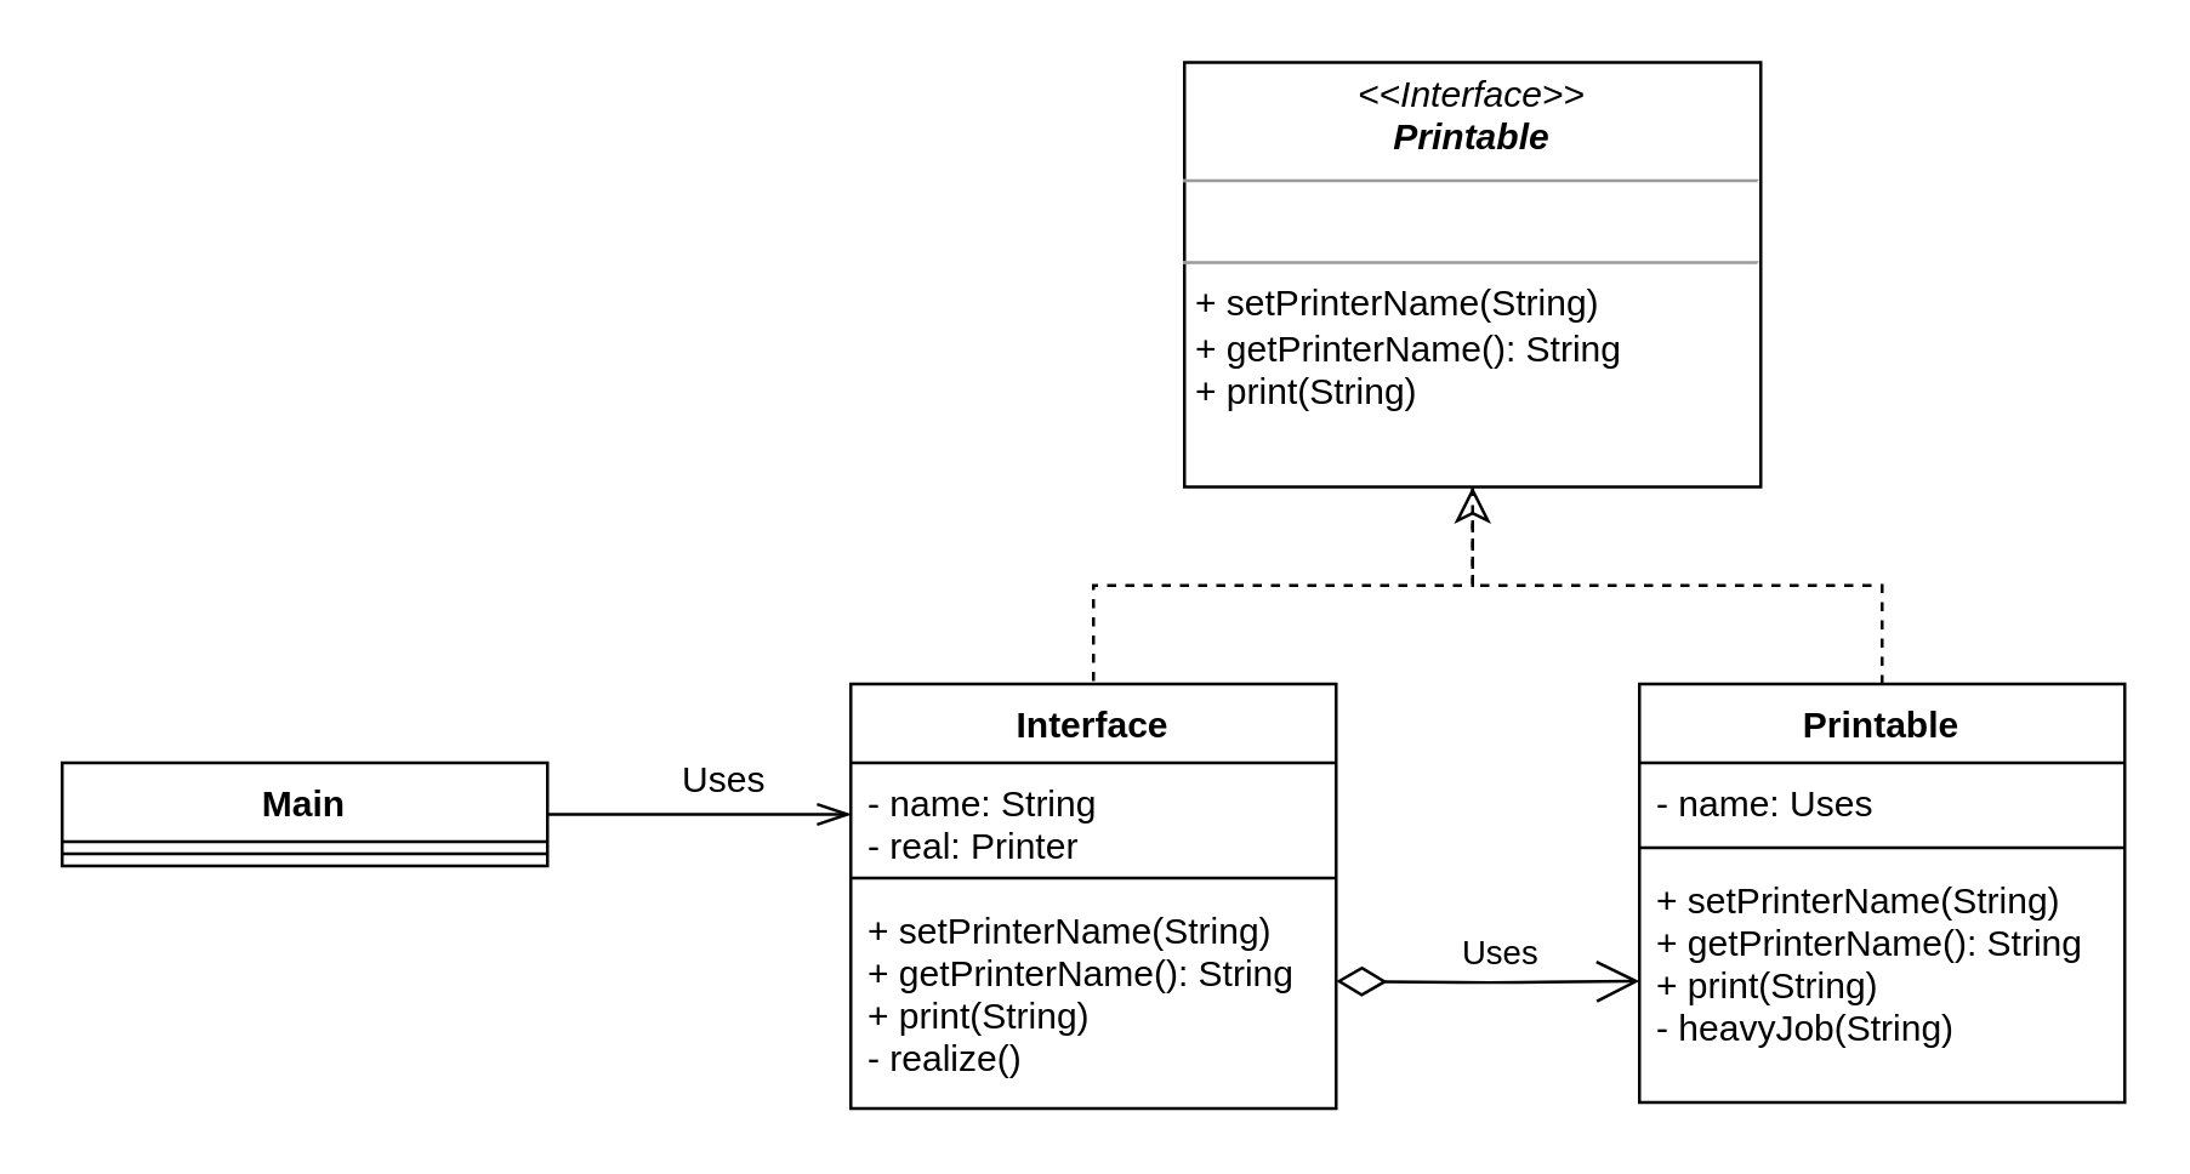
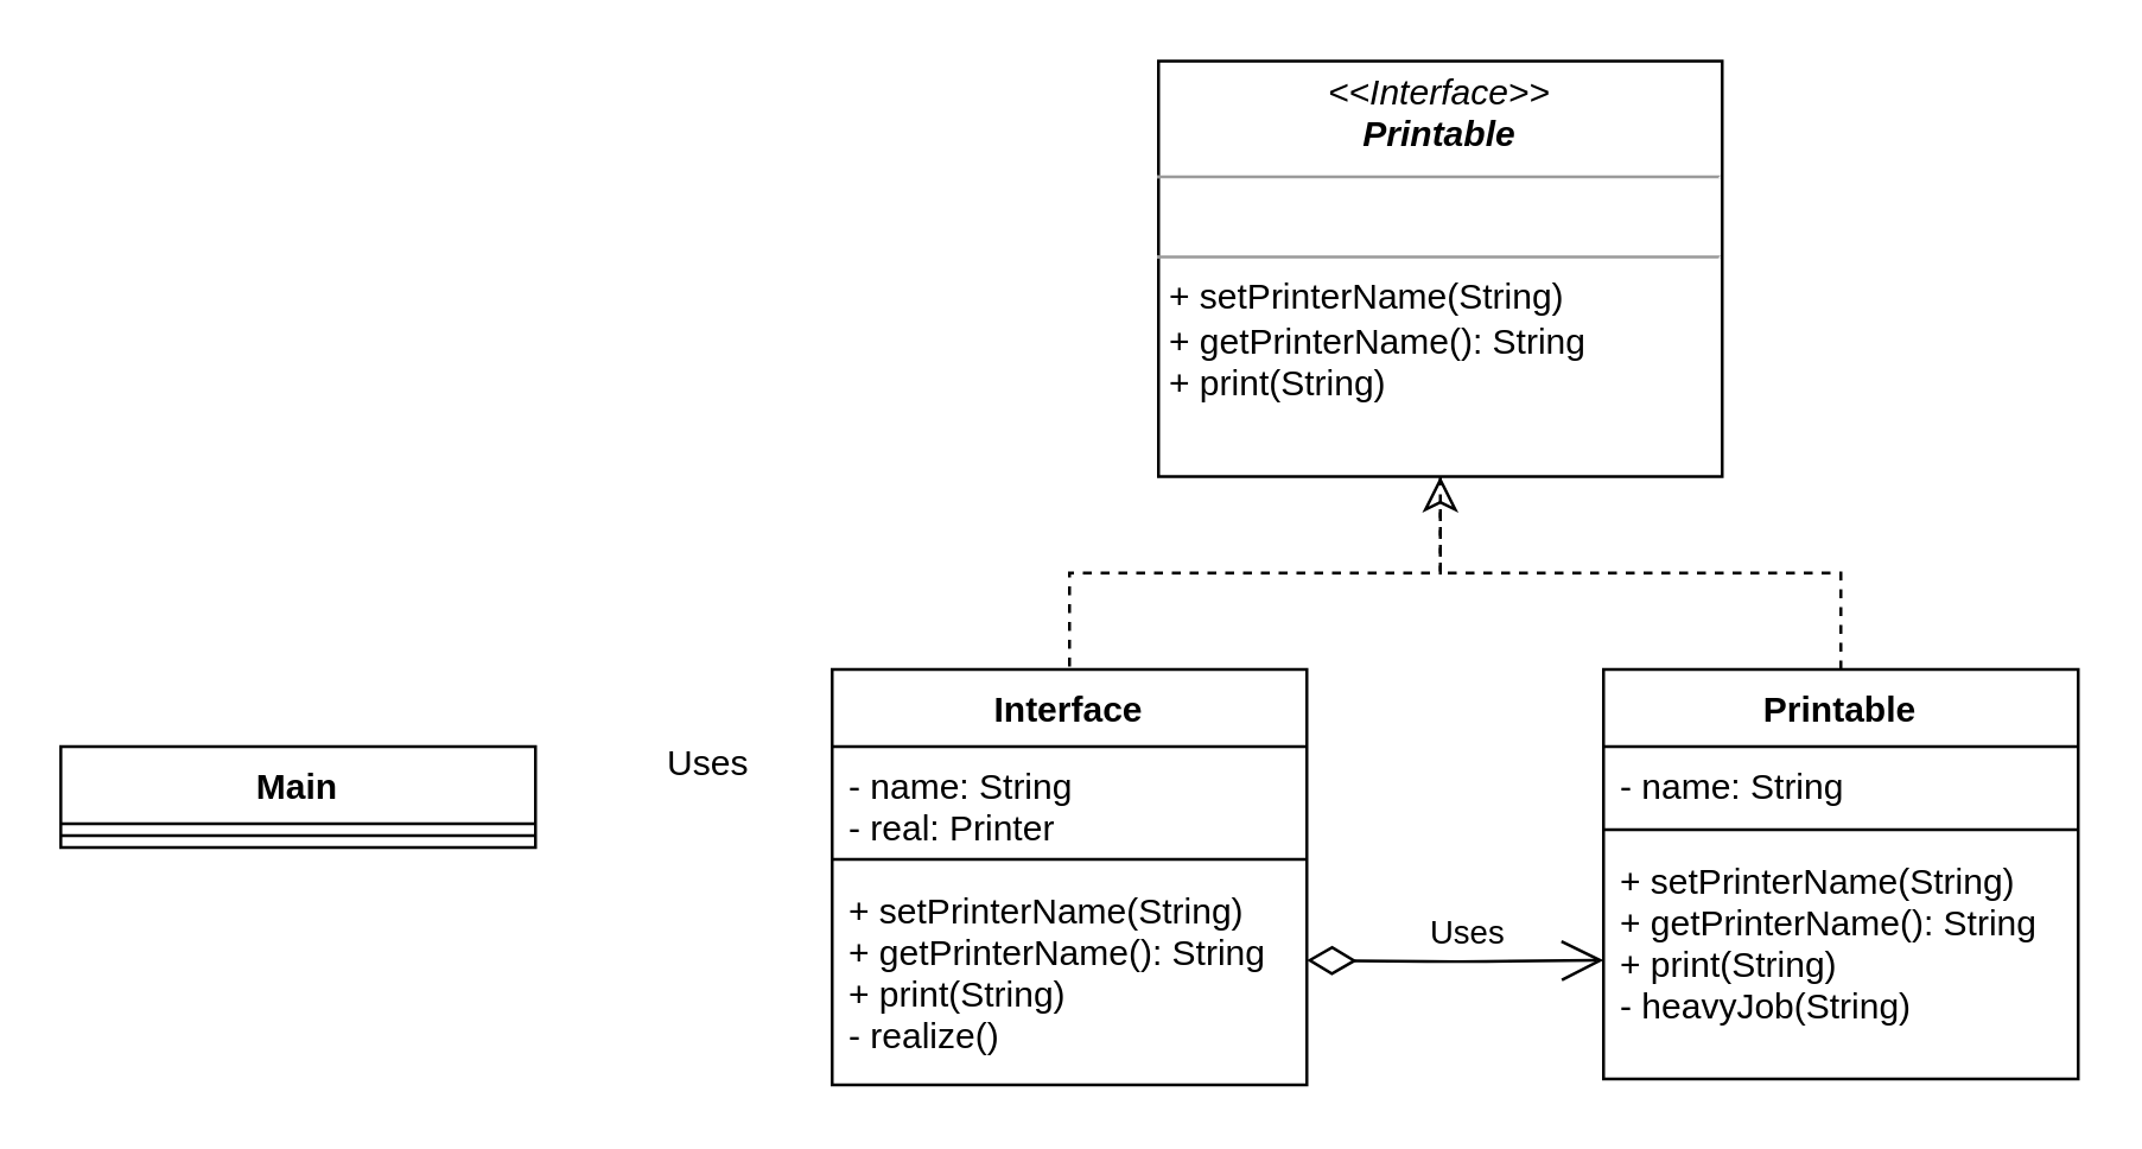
  <mxCell id="0" />
  <mxCell id="1" parent="0" />
- <mxCell id="2" style="edgeStyle=orthogonalEdgeStyle;rounded=0;orthogonalLoop=1;jettySize=auto;html=1;entryX=0;entryY=0.5;entryDx=0;entryDy=0;endArrow=openThin;endFill=0;endSize=9;" edge="1" parent="1" source="3" target="8"><mxGeometry relative="1" as="geometry" /></mxCell>
  <mxCell id="3" value="Main" style="swimlane;fontStyle=1;align=center;verticalAlign=top;childLayout=stackLayout;horizontal=1;startSize=26;horizontalStack=0;resizeParent=1;resizeParentMax=0;resizeLast=0;collapsible=1;marginBottom=0;" vertex="1" parent="1"><mxGeometry x="20" y="251" width="160" height="34" as="geometry" /></mxCell>
  <mxCell id="4" value="" style="line;strokeWidth=1;fillColor=none;align=left;verticalAlign=middle;spacingTop=-1;spacingLeft=3;spacingRight=3;rotatable=0;labelPosition=right;points=[];portConstraint=eastwest;" vertex="1" parent="3"><mxGeometry y="26" width="160" height="8" as="geometry" /></mxCell>
  <mxCell id="5" style="edgeStyle=orthogonalEdgeStyle;rounded=0;orthogonalLoop=1;jettySize=auto;html=1;entryX=0.5;entryY=0;entryDx=0;entryDy=0;endArrow=none;endFill=0;dashed=1;" edge="1" parent="1" source="6" target="7"><mxGeometry relative="1" as="geometry" /></mxCell>
  <mxCell id="6" value="&lt;p style=&quot;margin: 0px ; margin-top: 4px ; text-align: center&quot;&gt;&lt;i&gt;&amp;lt;&amp;lt;Interface&amp;gt;&amp;gt;&lt;/i&gt;&lt;br&gt;&lt;b&gt;&lt;i&gt;Printable&lt;/i&gt;&lt;/b&gt;&lt;/p&gt;&lt;hr size=&quot;1&quot;&gt;&lt;p style=&quot;margin: 0px ; margin-left: 4px&quot;&gt;&lt;br&gt;&lt;/p&gt;&lt;hr size=&quot;1&quot;&gt;&lt;p style=&quot;margin: 0px ; margin-left: 4px&quot;&gt;+ setPrinterName(String)&lt;/p&gt;&lt;p style=&quot;margin: 0px ; margin-left: 4px&quot;&gt;+ getPrinterName(): String&lt;/p&gt;&lt;p style=&quot;margin: 0px ; margin-left: 4px&quot;&gt;+ print(String)&lt;/p&gt;" style="verticalAlign=top;align=left;overflow=fill;fontSize=12;fontFamily=Helvetica;html=1;" vertex="1" parent="1"><mxGeometry x="390" y="20" width="190" height="140" as="geometry" /></mxCell>
  <mxCell id="7" value="Interface" style="swimlane;fontStyle=1;align=center;verticalAlign=top;childLayout=stackLayout;horizontal=1;startSize=26;horizontalStack=0;resizeParent=1;resizeParentMax=0;resizeLast=0;collapsible=1;marginBottom=0;" vertex="1" parent="1"><mxGeometry x="280" y="225" width="160" height="140" as="geometry" /></mxCell>
  <mxCell id="8" value="- name: String&#10;- real: Printer" style="text;strokeColor=none;fillColor=none;align=left;verticalAlign=top;spacingLeft=4;spacingRight=4;overflow=hidden;rotatable=0;points=[[0,0.5],[1,0.5]];portConstraint=eastwest;" vertex="1" parent="7"><mxGeometry y="26" width="160" height="34" as="geometry" /></mxCell>
  <mxCell id="9" value="" style="line;strokeWidth=1;fillColor=none;align=left;verticalAlign=middle;spacingTop=-1;spacingLeft=3;spacingRight=3;rotatable=0;labelPosition=right;points=[];portConstraint=eastwest;" vertex="1" parent="7"><mxGeometry y="60" width="160" height="8" as="geometry" /></mxCell>
  <mxCell id="10" value="+ setPrinterName(String)&#10;+ getPrinterName(): String&#10;+ print(String)&#10;- realize()" style="text;strokeColor=none;fillColor=none;align=left;verticalAlign=top;spacingLeft=4;spacingRight=4;overflow=hidden;rotatable=0;points=[[0,0.5],[1,0.5]];portConstraint=eastwest;" vertex="1" parent="7"><mxGeometry y="68" width="160" height="72" as="geometry" /></mxCell>
  <mxCell id="11" style="edgeStyle=orthogonalEdgeStyle;rounded=0;orthogonalLoop=1;jettySize=auto;html=1;entryX=0.5;entryY=1;entryDx=0;entryDy=0;endArrow=classic;endFill=0;dashed=1;endSize=9;" edge="1" parent="1" source="12" target="6"><mxGeometry relative="1" as="geometry" /></mxCell>
  <mxCell id="12" value="Printable" style="swimlane;fontStyle=1;align=center;verticalAlign=top;childLayout=stackLayout;horizontal=1;startSize=26;horizontalStack=0;resizeParent=1;resizeParentMax=0;resizeLast=0;collapsible=1;marginBottom=0;" vertex="1" parent="1"><mxGeometry x="540" y="225" width="160" height="138" as="geometry" /></mxCell>
- <mxCell id="13" value="- name: Uses" style="text;strokeColor=none;fillColor=none;align=left;verticalAlign=top;spacingLeft=4;spacingRight=4;overflow=hidden;rotatable=0;points=[[0,0.5],[1,0.5]];portConstraint=eastwest;" vertex="1" parent="12"><mxGeometry y="26" width="160" height="24" as="geometry" /></mxCell>
+ <mxCell id="13" value="- name: String" style="text;strokeColor=none;fillColor=none;align=left;verticalAlign=top;spacingLeft=4;spacingRight=4;overflow=hidden;rotatable=0;points=[[0,0.5],[1,0.5]];portConstraint=eastwest;" vertex="1" parent="12"><mxGeometry y="26" width="160" height="24" as="geometry" /></mxCell>
  <mxCell id="14" value="" style="line;strokeWidth=1;fillColor=none;align=left;verticalAlign=middle;spacingTop=-1;spacingLeft=3;spacingRight=3;rotatable=0;labelPosition=right;points=[];portConstraint=eastwest;" vertex="1" parent="12"><mxGeometry y="50" width="160" height="8" as="geometry" /></mxCell>
  <mxCell id="15" value="+ setPrinterName(String)&#10;+ getPrinterName(): String&#10;+ print(String)&#10;- heavyJob(String)" style="text;strokeColor=none;fillColor=none;align=left;verticalAlign=top;spacingLeft=4;spacingRight=4;overflow=hidden;rotatable=0;points=[[0,0.5],[1,0.5]];portConstraint=eastwest;" vertex="1" parent="12"><mxGeometry y="58" width="160" height="80" as="geometry" /></mxCell>
  <mxCell id="16" value="Uses" style="text;html=1;align=center;verticalAlign=middle;resizable=0;points=[];autosize=1;" vertex="1" parent="1"><mxGeometry x="218" y="247" width="40" height="20" as="geometry" /></mxCell>
  <mxCell id="17" value="Uses" style="endArrow=open;html=1;endSize=12;startArrow=diamondThin;startSize=14;startFill=0;edgeStyle=orthogonalEdgeStyle;align=left;verticalAlign=bottom;entryX=0;entryY=0.5;entryDx=0;entryDy=0;" edge="1" parent="1" target="15"><mxGeometry x="-0.2" relative="1" as="geometry"><mxPoint x="440" y="323" as="sourcePoint" /><mxPoint x="580" y="420" as="targetPoint" /><mxPoint as="offset" /></mxGeometry></mxCell>
